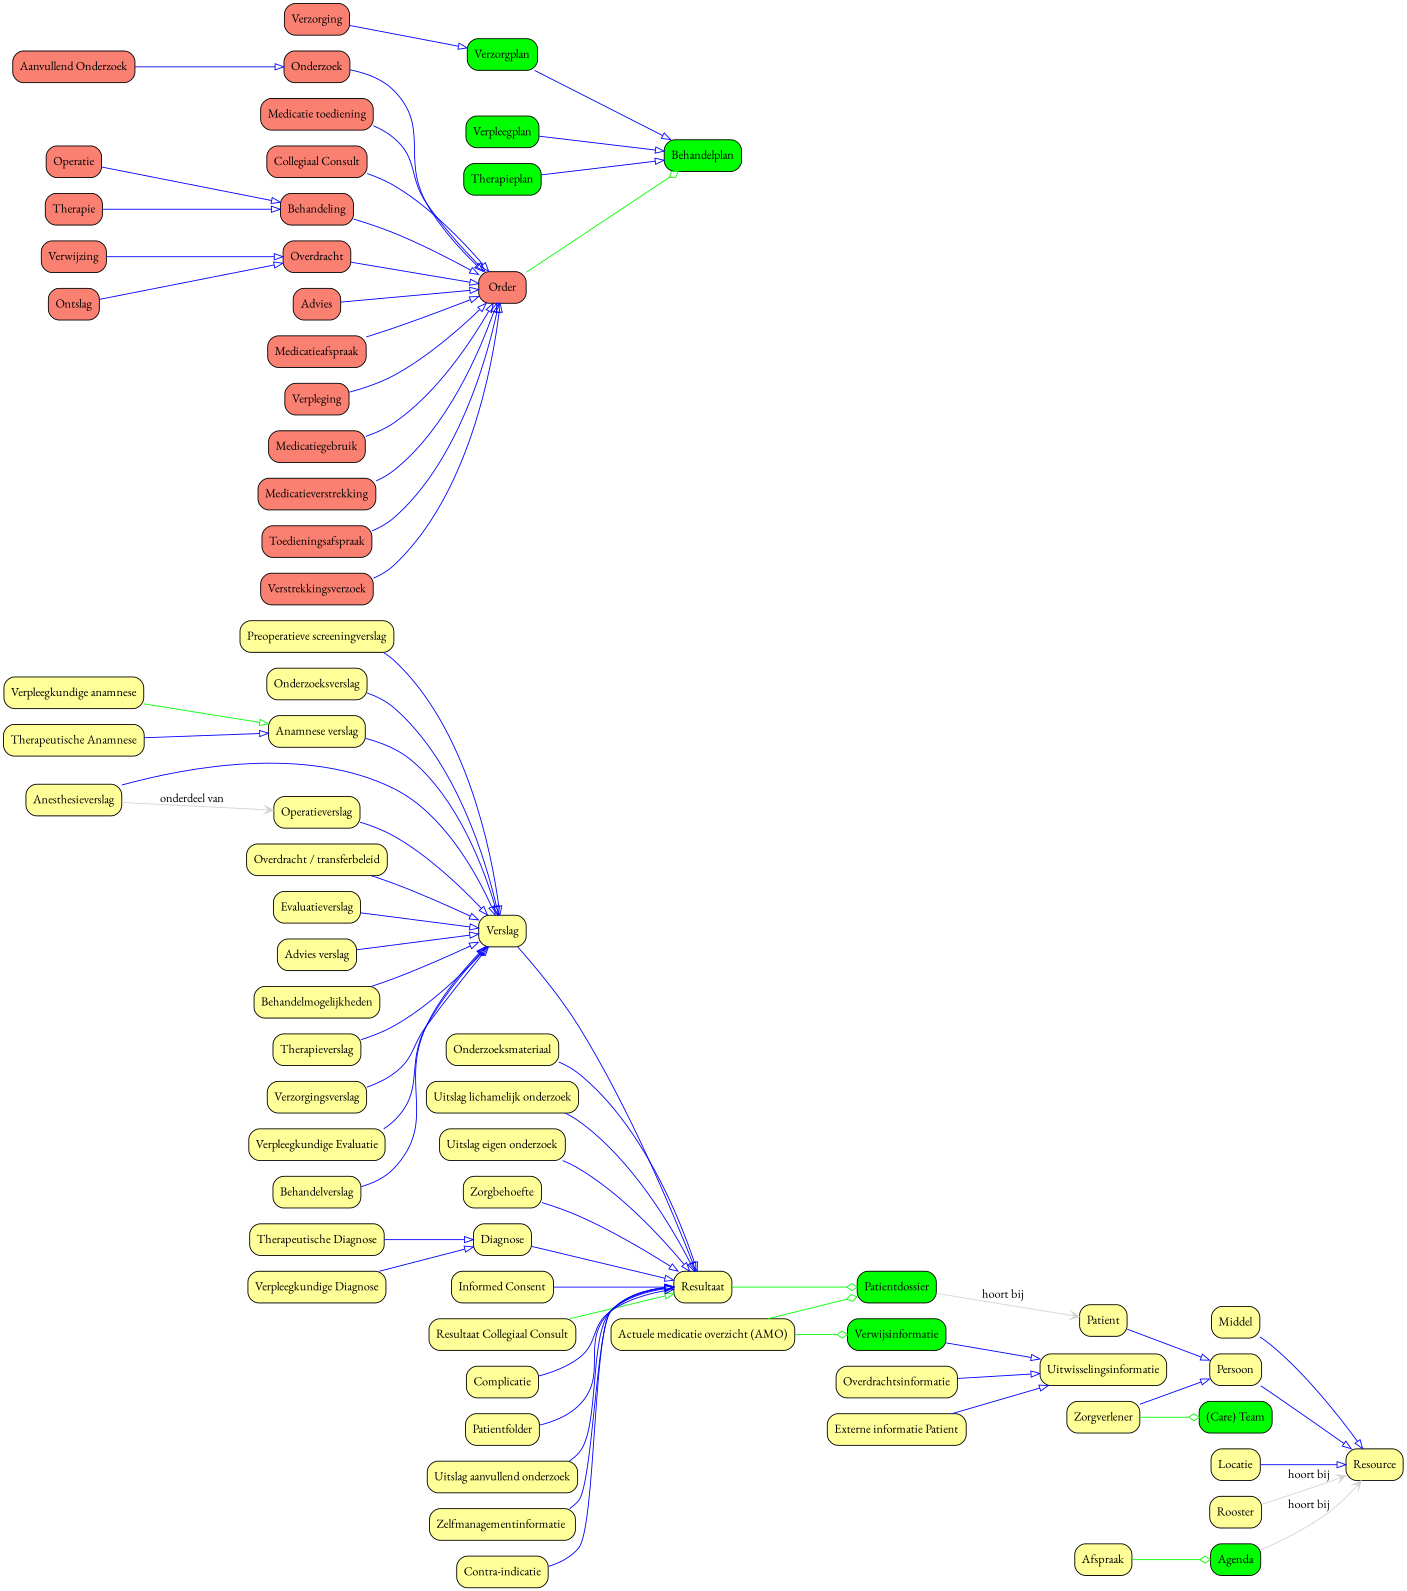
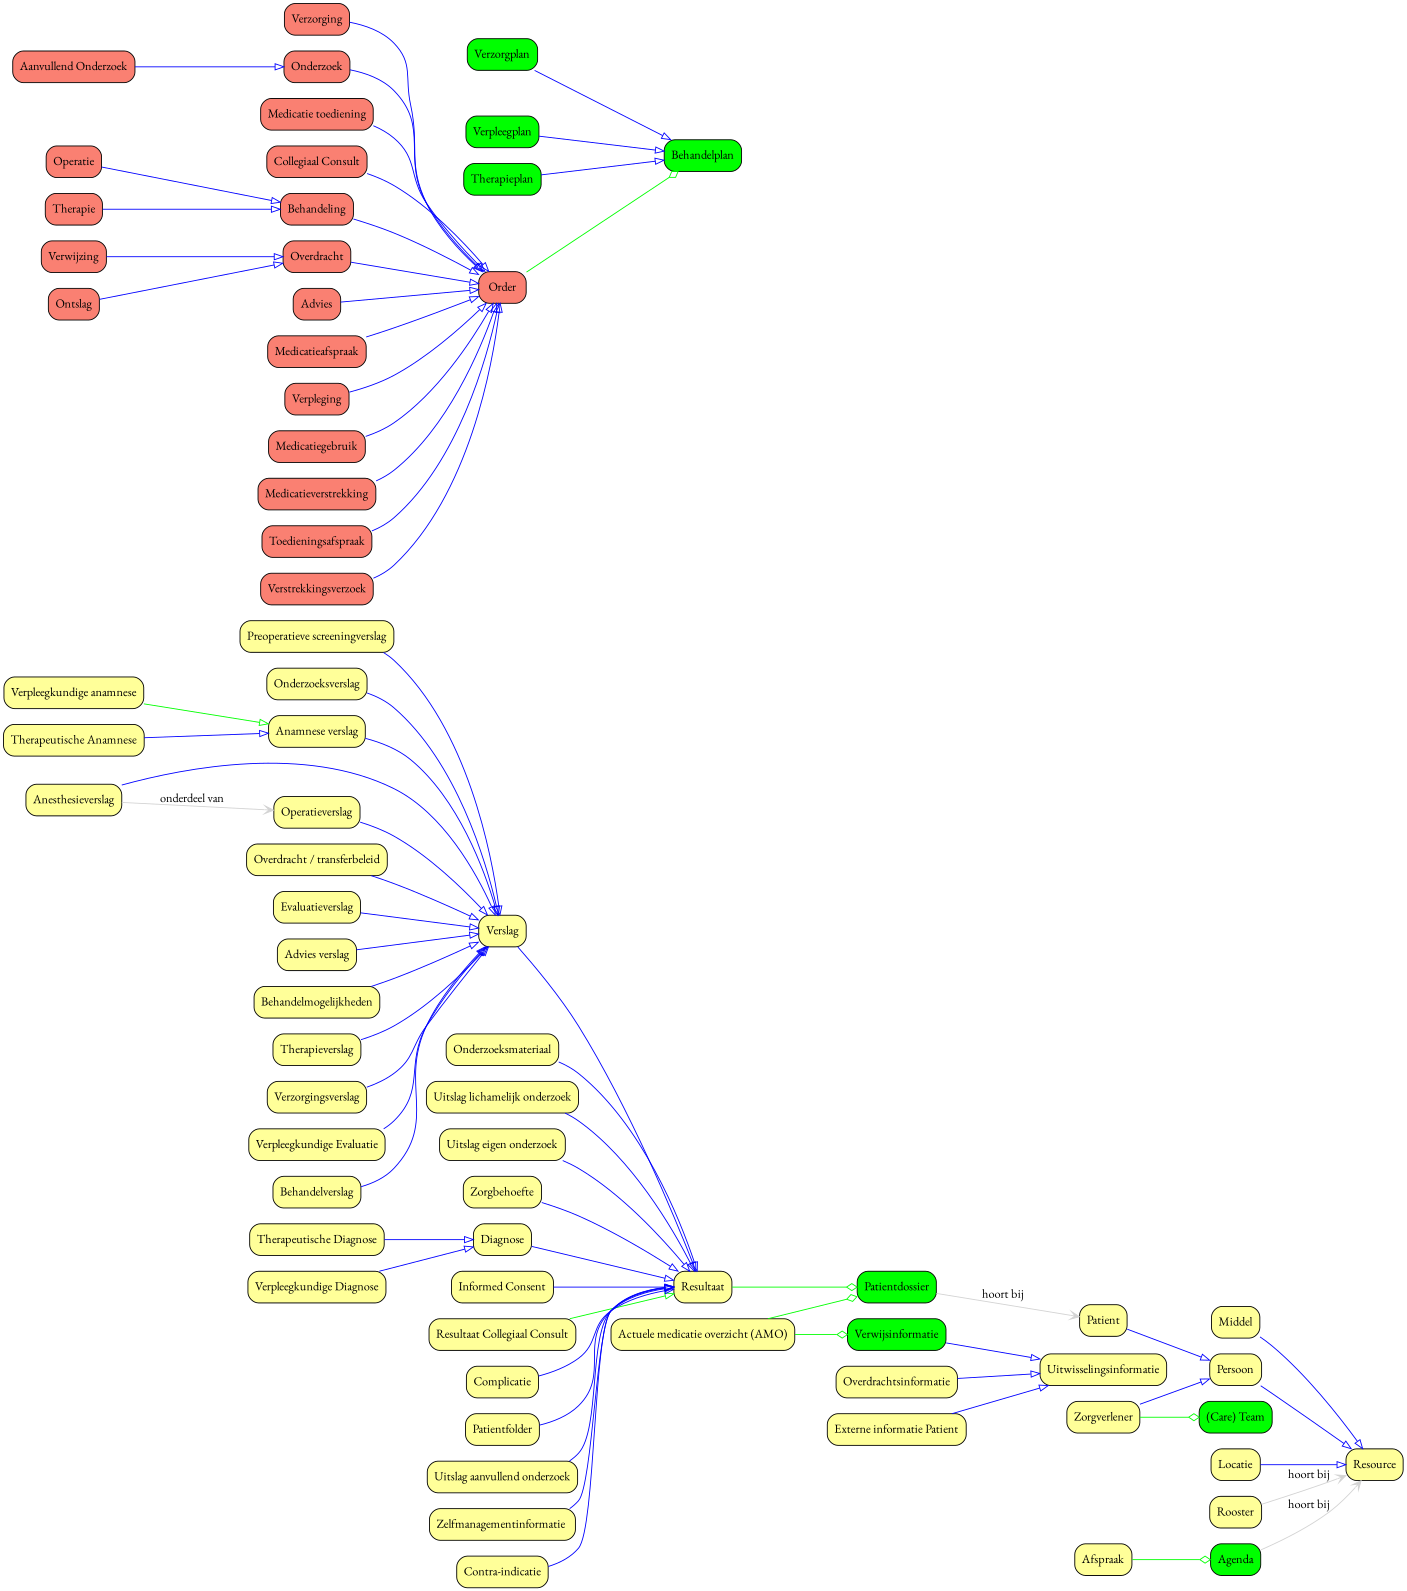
  digraph {
    fontname="EB Garamond"
    rankdir=LR
    splines=true
    node [fillcolor="#ffff99" fontname="EB Garamond" shape=rect style="rounded,filled"]
    edge [arrowhead=empty color=blue fontname="EB Garamond" nodesep=1]
    n1 [fillcolor=green fontcolor=black label=Agenda]
    n2 [label=Resource]
    n3 [label=Middel]
    n4 [fillcolor=salmon fontcolor=black label=Operatie]
    n5 [fillcolor=salmon fontcolor=black label=Behandeling]
    n6 [fillcolor=salmon fontcolor=black label=Order]
    n7 [label="Preoperatieve screeningverslag"]
    n8 [label=Verslag]
    n9 [label=Resultaat]
    n10 [fillcolor=salmon fontcolor=black label=Verzorging]
    n11 [fillcolor=green fontcolor=black label=Behandelplan]
    n12 [fillcolor=green fontcolor=black label=Patientdossier]
    n13 [label=Onderzoeksmateriaal]
    n14 [label=Patient]
    n15 [label=Onderzoeksverslag]
    n16 [label="Actuele medicatie overzicht (AMO)"]
    n17 [fillcolor=green fontcolor=black label=Verwijsinformatie]
    n18 [label=Uitwisselingsinformatie]
    n19 [label="Uitslag lichamelijk onderzoek"]
    n20 [label="Uitslag eigen onderzoek"]
    n21 [fillcolor=salmon fontcolor=black label="Collegiaal Consult"]
    n22 [fillcolor=salmon fontcolor=black label="Aanvullend Onderzoek"]
    n23 [fillcolor=salmon fontcolor=black label=Onderzoek]
    n24 [label="Anamnese verslag"]
    n25 [label=Anesthesieverslag]
    n26 [label=Operatieverslag]
    n27 [label=Zorgbehoefte]
    n28 [label="Overdracht / transferbeleid"]
    n29 [fillcolor=salmon fontcolor=black label=Verwijzing]
    n30 [fillcolor=salmon fontcolor=black label=Overdracht]
    n31 [label=Overdrachtsinformatie]
    n32 [fillcolor=salmon fontcolor=black label=Ontslag]
    n33 [label=Evaluatieverslag]
    n34 [label=Persoon]
    n35 [fillcolor=green fontcolor=black label=Verpleegplan]
    n36 [label=Diagnose]
    n37 [label="Informed Consent"]
    n38 [label="Verpleegkundige anamnese"]
    n39 [label="Advies verslag"]
    n40 [fillcolor=salmon fontcolor=black label=Advies]
    n41 [label="Resultaat Collegiaal Consult"]
    n42 [label=Behandelmogelijkheden]
    n43 [fillcolor=salmon fontcolor=black label=Medicatieafspraak]
    n44 [label="Externe informatie Patient"]
    n45 [label=Complicatie]
    n46 [label=Patientfolder]
    n47 [label="Uitslag aanvullend onderzoek"]
    n48 [label="Therapeutische Anamnese"]
    n49 [label="Zelfmanagementinformatie "]
    n50 [label=Locatie]
    n51 [fillcolor=green fontcolor=black label=Therapieplan]
    n52 [label=Therapieverslag]
    n53 [label="Therapeutische Diagnose"]
    n54 [fillcolor=salmon fontcolor=black label=Therapie]
    n55 [fillcolor=green fontcolor=black label=Verzorgplan]
    n56 [label=Verzorgingsverslag]
    n57 [label="Verpleegkundige Evaluatie"]
    n58 [fillcolor=salmon fontcolor=black label=Verpleging]
    n59 [label="Verpleegkundige Diagnose"]
    n60 [label=Behandelverslag]
    n61 [fillcolor=salmon fontcolor=black label=Medicatiegebruik]
    n62 [fillcolor=salmon fontcolor=black label=Medicatieverstrekking]
    n63 [fillcolor=salmon fontcolor=black label=Toedieningsafspraak]
    n64 [label=Afspraak]
    n65 [label="Contra-indicatie"]
    n66 [fillcolor=salmon fontcolor=black label=Verstrekkingsverzoek]
    n67 [fillcolor=salmon fontcolor=black label="Medicatie toediening"]
    n68 [label=Rooster]
    n69 [fillcolor=green fontcolor=black label="(Care) Team"]
    n70 [label=Zorgverlener]
    n1 -> n2 [arrowhead=vee color=lightgray label="hoort bij"]
    n3 -> n2
    n4 -> n5
    n5 -> n6
    n6 -> n11 [arrowhead=odiamond color=green]
    n7 -> n8
    n8 -> n9
    n9 -> n12 [arrowhead=odiamond color=green]
-   n10 -> n55
+   n10 -> n6
    n12 -> n14 [arrowhead=vee color=lightgray label="hoort bij"]
    n13 -> n9
    n14 -> n34
    n15 -> n8
    n16 -> n12 [arrowhead=odiamond color=green]
    n16 -> n17 [arrowhead=odiamond color=green]
    n17 -> n18
    n19 -> n9
    n20 -> n9
    n21 -> n6
    n22 -> n23
    n23 -> n6
    n24 -> n8
    n25 -> n8
    n25 -> n26 [arrowhead=vee color=lightgray label="onderdeel van"]
    n26 -> n8
    n27 -> n9
    n28 -> n8
    n29 -> n30
    n30 -> n6
    n31 -> n18
    n32 -> n30
    n33 -> n8
    n34 -> n2
    n35 -> n11
    n36 -> n9
    n37 -> n9
    n38 -> n24 [color=green]
    n39 -> n8
    n40 -> n6
    n41 -> n9 [color=green]
    n42 -> n8
    n43 -> n6
    n44 -> n18
    n45 -> n9
    n46 -> n9
    n47 -> n9
    n48 -> n24
    n49 -> n9
    n50 -> n2
    n51 -> n11
    n52 -> n8
    n53 -> n36
    n54 -> n5
    n55 -> n11
    n56 -> n8
    n57 -> n8
    n58 -> n6
    n59 -> n36
    n60 -> n8
    n61 -> n6
    n62 -> n6
    n63 -> n6
    n64 -> n1 [arrowhead=odiamond color=green]
    n65 -> n9
    n66 -> n6
    n67 -> n6
    n68 -> n2 [arrowhead=vee color=lightgray label="hoort bij"]
    n70 -> n34
    n70 -> n69 [arrowhead=odiamond color=green]
  }
